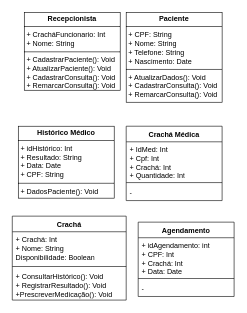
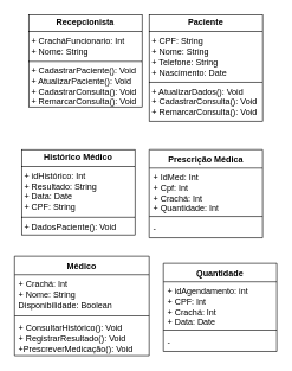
  <mxCell id="0" />
  <mxCell id="1" parent="0" />
  <mxCell id="2" value="&lt;p style=&quot;margin:0px;margin-top:4px;text-align:center;&quot;&gt;&lt;b&gt;Recepcionista&lt;/b&gt;&lt;/p&gt;&lt;hr size=&quot;1&quot; style=&quot;border-style:solid;&quot;&gt;&lt;p style=&quot;margin:0px;margin-left:4px;&quot;&gt;+ CracháFuncionario: Int&lt;/p&gt;&lt;p style=&quot;margin:0px;margin-left:4px;&quot;&gt;+ Nome: String&lt;/p&gt;&lt;hr size=&quot;1&quot; style=&quot;border-style:solid;&quot;&gt;&lt;p style=&quot;margin:0px;margin-left:4px;&quot;&gt;+ CadastrarPaciente(): Void&lt;/p&gt;&lt;p style=&quot;margin:0px;margin-left:4px;&quot;&gt;+ AtualizarPaciente(): Void&lt;/p&gt;&lt;p style=&quot;margin:0px;margin-left:4px;&quot;&gt;+ CadastrarConsulta(): Void&lt;/p&gt;&lt;p style=&quot;margin:0px;margin-left:4px;&quot;&gt;+ RemarcarConsulta(): Void&lt;/p&gt;&lt;p style=&quot;margin:0px;margin-left:4px;&quot;&gt;&lt;br&gt;&lt;/p&gt;&lt;p style=&quot;margin:0px;margin-left:4px;&quot;&gt;&lt;br&gt;&lt;/p&gt;" style="verticalAlign=top;align=left;overflow=fill;html=1;whiteSpace=wrap;" vertex="1" parent="1"><mxGeometry x="40" y="20" width="160" height="130" as="geometry" /></mxCell>
  <mxCell id="3" value="&lt;p style=&quot;margin:0px;margin-top:4px;text-align:center;&quot;&gt;&lt;b&gt;Paciente&lt;/b&gt;&lt;/p&gt;&lt;hr size=&quot;1&quot; style=&quot;border-style:solid;&quot;&gt;&lt;p style=&quot;margin:0px;margin-left:4px;&quot;&gt;+ CPF: String&lt;/p&gt;&lt;p style=&quot;margin:0px;margin-left:4px;&quot;&gt;+ Nome: String&lt;/p&gt;&lt;p style=&quot;margin:0px;margin-left:4px;&quot;&gt;+ Telefone: String&lt;/p&gt;&lt;p style=&quot;margin:0px;margin-left:4px;&quot;&gt;+ Nascimento: Date&lt;/p&gt;&lt;hr size=&quot;1&quot; style=&quot;border-style:solid;&quot;&gt;&lt;p style=&quot;margin:0px;margin-left:4px;&quot;&gt;&lt;span style=&quot;background-color: initial;&quot;&gt;+ AtualizarDados(): Void&lt;/span&gt;&lt;br&gt;&lt;/p&gt;&lt;p style=&quot;margin:0px;margin-left:4px;&quot;&gt;+ CadastrarConsulta(): Void&lt;/p&gt;&lt;p style=&quot;margin:0px;margin-left:4px;&quot;&gt;+ RemarcarConsulta(): Void&lt;/p&gt;&lt;p style=&quot;margin:0px;margin-left:4px;&quot;&gt;&lt;br&gt;&lt;/p&gt;&lt;p style=&quot;margin:0px;margin-left:4px;&quot;&gt;&lt;br&gt;&lt;/p&gt;" style="verticalAlign=top;align=left;overflow=fill;html=1;whiteSpace=wrap;" vertex="1" parent="1"><mxGeometry x="210" y="20" width="160" height="150" as="geometry" /></mxCell>
  <mxCell id="4" value="&lt;p style=&quot;margin:0px;margin-top:4px;text-align:center;&quot;&gt;&lt;b&gt;Histórico Médico&lt;/b&gt;&lt;/p&gt;&lt;hr size=&quot;1&quot; style=&quot;border-style:solid;&quot;&gt;&lt;p style=&quot;margin:0px;margin-left:4px;&quot;&gt;+ idHistórico: Int&lt;/p&gt;&lt;p style=&quot;margin:0px;margin-left:4px;&quot;&gt;+ Resultado: String&lt;/p&gt;&lt;p style=&quot;margin:0px;margin-left:4px;&quot;&gt;+ Data: Date&lt;/p&gt;&lt;p style=&quot;margin:0px;margin-left:4px;&quot;&gt;+ CPF: String&lt;/p&gt;&lt;hr size=&quot;1&quot; style=&quot;border-style:solid;&quot;&gt;&lt;p style=&quot;margin:0px;margin-left:4px;&quot;&gt;+ DadosPaciente(): Void&lt;/p&gt;" style="verticalAlign=top;align=left;overflow=fill;html=1;whiteSpace=wrap;" vertex="1" parent="1"><mxGeometry x="30" y="210" width="160" height="120" as="geometry" /></mxCell>
- <mxCell id="5" value="Crachá Médica" style="swimlane;fontStyle=1;align=center;verticalAlign=top;childLayout=stackLayout;horizontal=1;startSize=26;horizontalStack=0;resizeParent=1;resizeParentMax=0;resizeLast=0;collapsible=1;marginBottom=0;whiteSpace=wrap;html=1;" vertex="1" parent="1"><mxGeometry x="210" y="210" width="160" height="124" as="geometry" /></mxCell>
+ <mxCell id="5" value="Prescrição Médica" style="swimlane;fontStyle=1;align=center;verticalAlign=top;childLayout=stackLayout;horizontal=1;startSize=26;horizontalStack=0;resizeParent=1;resizeParentMax=0;resizeLast=0;collapsible=1;marginBottom=0;whiteSpace=wrap;html=1;" vertex="1" parent="1"><mxGeometry x="210" y="210" width="160" height="124" as="geometry" /></mxCell>
  <mxCell id="6" value="+ IdMed: Int&lt;div&gt;+ Cpf: Int&lt;/div&gt;&lt;div&gt;+ Crachá: Int&lt;/div&gt;&lt;div&gt;+ Quantidade: Int&lt;/div&gt;&lt;div&gt;&lt;br&gt;&lt;/div&gt;" style="text;strokeColor=none;fillColor=none;align=left;verticalAlign=top;spacingLeft=4;spacingRight=4;overflow=hidden;rotatable=0;points=[[0,0.5],[1,0.5]];portConstraint=eastwest;whiteSpace=wrap;html=1;" vertex="1" parent="5"><mxGeometry y="26" width="160" height="64" as="geometry" /></mxCell>
  <mxCell id="7" value="" style="line;strokeWidth=1;fillColor=none;align=left;verticalAlign=middle;spacingTop=-1;spacingLeft=3;spacingRight=3;rotatable=0;labelPosition=right;points=[];portConstraint=eastwest;strokeColor=inherit;" vertex="1" parent="5"><mxGeometry y="90" width="160" height="8" as="geometry" /></mxCell>
  <mxCell id="8" value="-" style="text;strokeColor=none;fillColor=none;align=left;verticalAlign=top;spacingLeft=4;spacingRight=4;overflow=hidden;rotatable=0;points=[[0,0.5],[1,0.5]];portConstraint=eastwest;whiteSpace=wrap;html=1;" vertex="1" parent="5"><mxGeometry y="98" width="160" height="26" as="geometry" /></mxCell>
- <mxCell id="9" value="Crachá" style="swimlane;fontStyle=1;align=center;verticalAlign=top;childLayout=stackLayout;horizontal=1;startSize=26;horizontalStack=0;resizeParent=1;resizeParentMax=0;resizeLast=0;collapsible=1;marginBottom=0;whiteSpace=wrap;html=1;" vertex="1" parent="1"><mxGeometry x="20" y="360" width="190" height="140" as="geometry" /></mxCell>
+ <mxCell id="9" value="Médico" style="swimlane;fontStyle=1;align=center;verticalAlign=top;childLayout=stackLayout;horizontal=1;startSize=26;horizontalStack=0;resizeParent=1;resizeParentMax=0;resizeLast=0;collapsible=1;marginBottom=0;whiteSpace=wrap;html=1;" vertex="1" parent="1"><mxGeometry x="20" y="360" width="190" height="140" as="geometry" /></mxCell>
  <mxCell id="10" value="+ Crachá: Int&lt;div&gt;+ Nome: String&lt;/div&gt;&lt;div&gt;Disponibilidade: Boolean&lt;/div&gt;" style="text;strokeColor=none;fillColor=none;align=left;verticalAlign=top;spacingLeft=4;spacingRight=4;overflow=hidden;rotatable=0;points=[[0,0.5],[1,0.5]];portConstraint=eastwest;whiteSpace=wrap;html=1;" vertex="1" parent="9"><mxGeometry y="26" width="190" height="54" as="geometry" /></mxCell>
  <mxCell id="11" value="" style="line;strokeWidth=1;fillColor=none;align=left;verticalAlign=middle;spacingTop=-1;spacingLeft=3;spacingRight=3;rotatable=0;labelPosition=right;points=[];portConstraint=eastwest;strokeColor=inherit;" vertex="1" parent="9"><mxGeometry y="80" width="190" height="8" as="geometry" /></mxCell>
  <mxCell id="12" value="+ ConsultarHistórico(): Void&lt;div&gt;+ RegistrarResultado(): Void&lt;/div&gt;&lt;div&gt;+PrescreverMedicação(): Void&lt;/div&gt;" style="text;strokeColor=none;fillColor=none;align=left;verticalAlign=top;spacingLeft=4;spacingRight=4;overflow=hidden;rotatable=0;points=[[0,0.5],[1,0.5]];portConstraint=eastwest;whiteSpace=wrap;html=1;" vertex="1" parent="9"><mxGeometry y="88" width="190" height="52" as="geometry" /></mxCell>
- <mxCell id="13" value="Agendamento" style="swimlane;fontStyle=1;align=center;verticalAlign=top;childLayout=stackLayout;horizontal=1;startSize=26;horizontalStack=0;resizeParent=1;resizeParentMax=0;resizeLast=0;collapsible=1;marginBottom=0;whiteSpace=wrap;html=1;" vertex="1" parent="1"><mxGeometry x="230" y="370" width="160" height="124" as="geometry" /></mxCell>
+ <mxCell id="13" value="Quantidade" style="swimlane;fontStyle=1;align=center;verticalAlign=top;childLayout=stackLayout;horizontal=1;startSize=26;horizontalStack=0;resizeParent=1;resizeParentMax=0;resizeLast=0;collapsible=1;marginBottom=0;whiteSpace=wrap;html=1;" vertex="1" parent="1"><mxGeometry x="230" y="370" width="160" height="124" as="geometry" /></mxCell>
  <mxCell id="14" value="&lt;div&gt;+ idAgendamento: int&lt;/div&gt;+ CPF: Int&lt;div&gt;+ Crachá: Int&lt;/div&gt;&lt;div&gt;+ Data: Date&lt;/div&gt;&lt;div&gt;&lt;br&gt;&lt;/div&gt;" style="text;strokeColor=none;fillColor=none;align=left;verticalAlign=top;spacingLeft=4;spacingRight=4;overflow=hidden;rotatable=0;points=[[0,0.5],[1,0.5]];portConstraint=eastwest;whiteSpace=wrap;html=1;" vertex="1" parent="13"><mxGeometry y="26" width="160" height="64" as="geometry" /></mxCell>
  <mxCell id="15" value="" style="line;strokeWidth=1;fillColor=none;align=left;verticalAlign=middle;spacingTop=-1;spacingLeft=3;spacingRight=3;rotatable=0;labelPosition=right;points=[];portConstraint=eastwest;strokeColor=inherit;" vertex="1" parent="13"><mxGeometry y="90" width="160" height="8" as="geometry" /></mxCell>
  <mxCell id="16" value="-" style="text;strokeColor=none;fillColor=none;align=left;verticalAlign=top;spacingLeft=4;spacingRight=4;overflow=hidden;rotatable=0;points=[[0,0.5],[1,0.5]];portConstraint=eastwest;whiteSpace=wrap;html=1;" vertex="1" parent="13"><mxGeometry y="98" width="160" height="26" as="geometry" /></mxCell>
